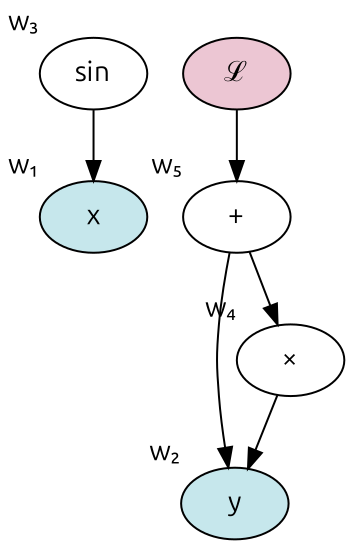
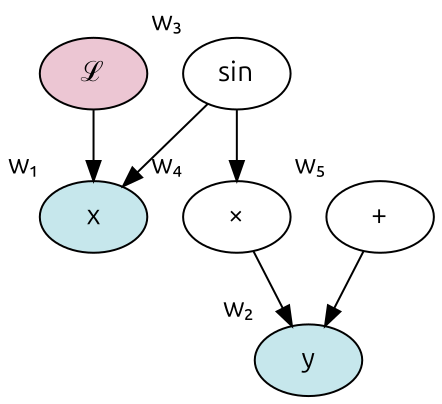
  digraph {
    fontname=Ubuntu
    rankdir=TB
    node [fillcolor=white fontname=Ubuntu style=filled]
    edge [fontname=Ubuntu]
    x [fillcolor="#c6e7ec" xlabel="w&#8321;"]
    y [fillcolor="#c6e7ec" xlabel="w&#8322;"]
    sin [xlabel="w&#8323;"]
    n4 [label="+" xlabel="w&#8325;"]
    n5 [label="&times;" xlabel="w&#8324;"]
    n6 [fillcolor="#ecc6d3" label="&#8466;"]
    sin -> x
    n4 -> y
-   n4 -> n5
+   sin -> n5
    n5 -> y
-   n6 -> n4
+   n6 -> x
  }
